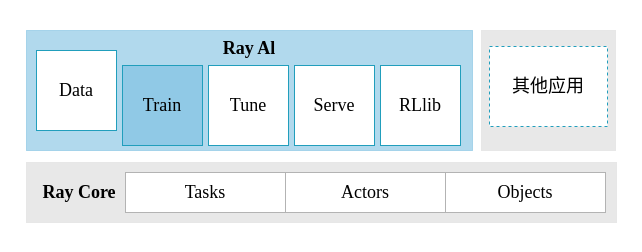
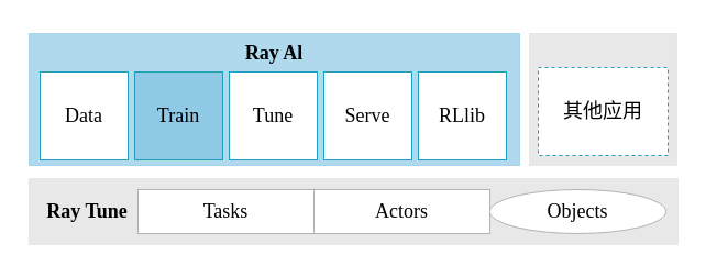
  <mxCell id="0" />
  <mxCell id="1" parent="0" />
  <mxCell id="2" value="" style="rounded=0;whiteSpace=wrap;html=1;strokeColor=none;fillColor=none;" parent="1" vertex="1"><mxGeometry x="20" y="20" width="600" height="210" as="geometry" /></mxCell>
  <mxCell id="3" value="" style="rounded=0;whiteSpace=wrap;html=1;fillColor=#90C9E6;opacity=70;strokeColor=#90C9E6;" parent="1" vertex="1"><mxGeometry x="26" y="30" width="446" height="120" as="geometry" /></mxCell>
  <mxCell id="4" value="&lt;font style=&quot;font-size: 18px;&quot; face=&quot;Times New Roman&quot;&gt;&lt;b style=&quot;&quot;&gt;Ray Al&lt;/b&gt;&lt;/font&gt;" style="text;html=1;strokeColor=none;fillColor=none;align=center;verticalAlign=middle;whiteSpace=wrap;rounded=0;" parent="1" vertex="1"><mxGeometry x="199" y="33" width="100" height="30" as="geometry" /></mxCell>
- <mxCell id="5" value="&lt;font face=&quot;Times New Roman&quot; style=&quot;font-size: 18px;&quot;&gt;Data&lt;/font&gt;" style="whiteSpace=wrap;html=1;aspect=fixed;strokeColor=#219EBC;" parent="1" vertex="1"><mxGeometry x="36" y="50" width="80" height="80" as="geometry" /></mxCell>
+ <mxCell id="5" value="&lt;font face=&quot;Times New Roman&quot; style=&quot;font-size: 18px;&quot;&gt;Data&lt;/font&gt;" style="whiteSpace=wrap;html=1;aspect=fixed;strokeColor=#219EBC;" parent="1" vertex="1"><mxGeometry x="36" y="65" width="80" height="80" as="geometry" /></mxCell>
  <mxCell id="6" value="&lt;font style=&quot;font-size: 18px;&quot; face=&quot;Times New Roman&quot;&gt;Train&lt;/font&gt;" style="whiteSpace=wrap;html=1;aspect=fixed;strokeColor=#219EBC;fillColor=#90c9e6;" parent="1" vertex="1"><mxGeometry x="122" y="65" width="80" height="80" as="geometry" /></mxCell>
  <mxCell id="7" value="&lt;font style=&quot;font-size: 18px;&quot; face=&quot;Times New Roman&quot;&gt;Tune&lt;/font&gt;" style="whiteSpace=wrap;html=1;aspect=fixed;strokeColor=#219EBC;" parent="1" vertex="1"><mxGeometry x="208" y="65" width="80" height="80" as="geometry" /></mxCell>
  <mxCell id="8" value="&lt;font style=&quot;font-size: 18px;&quot; face=&quot;Times New Roman&quot;&gt;Serve&lt;/font&gt;" style="whiteSpace=wrap;html=1;aspect=fixed;strokeColor=#219EBC;" parent="1" vertex="1"><mxGeometry x="294" y="65" width="80" height="80" as="geometry" /></mxCell>
  <mxCell id="9" value="&lt;font style=&quot;font-size: 18px;&quot; face=&quot;Times New Roman&quot;&gt;RLlib&lt;/font&gt;" style="whiteSpace=wrap;html=1;aspect=fixed;strokeColor=#219EBC;" parent="1" vertex="1"><mxGeometry x="380" y="65" width="80" height="80" as="geometry" /></mxCell>
  <mxCell id="10" value="" style="rounded=0;whiteSpace=wrap;html=1;fillColor=#E6E6E6;opacity=90;strokeColor=#E6E6E6;" parent="1" vertex="1"><mxGeometry x="26" y="162" width="590" height="60" as="geometry" /></mxCell>
  <mxCell id="11" value="&lt;font style=&quot;font-size: 18px;&quot; face=&quot;Times New Roman&quot;&gt;Tasks&lt;/font&gt;" style="rounded=0;whiteSpace=wrap;html=1;strokeColor=#B3B3B3;" parent="1" vertex="1"><mxGeometry x="125" y="172" width="160" height="40" as="geometry" /></mxCell>
  <mxCell id="12" value="&lt;font style=&quot;font-size: 18px;&quot; face=&quot;Times New Roman&quot;&gt;Actors&lt;/font&gt;" style="rounded=0;whiteSpace=wrap;html=1;strokeColor=#B3B3B3;" parent="1" vertex="1"><mxGeometry x="285" y="172" width="160" height="40" as="geometry" /></mxCell>
- <mxCell id="13" value="&lt;font style=&quot;font-size: 18px;&quot; face=&quot;Times New Roman&quot;&gt;Objects&lt;/font&gt;" style="rounded=0;whiteSpace=wrap;html=1;strokeColor=#B3B3B3;" parent="1" vertex="1"><mxGeometry x="445" y="172" width="160" height="40" as="geometry" /></mxCell>
+ <mxCell id="13" value="&lt;font style=&quot;font-size: 18px;&quot; face=&quot;Times New Roman&quot;&gt;Objects&lt;/font&gt;" style="ellipse;whiteSpace=wrap;html=1;strokeColor=#B3B3B3;" parent="1" vertex="1"><mxGeometry x="445" y="172" width="160" height="40" as="geometry" /></mxCell>
  <mxCell id="14" value="" style="rounded=0;whiteSpace=wrap;html=1;fillColor=#E6E6E6;opacity=90;strokeColor=#E6E6E6;" parent="1" vertex="1"><mxGeometry x="481" y="30" width="134" height="120" as="geometry" /></mxCell>
- <mxCell id="15" value="&lt;font style=&quot;font-size: 18px;&quot; face=&quot;Times New Roman&quot;&gt;其他应用&lt;/font&gt;" style="rounded=0;whiteSpace=wrap;html=1;strokeColor=#219EBC;dashed=1;fillColor=#FFFFFF;" parent="1" vertex="1"><mxGeometry x="489" y="46" width="118" height="80" as="geometry" /></mxCell>
- <mxCell id="16" value="&lt;font style=&quot;font-size: 18px;&quot; face=&quot;Times New Roman&quot;&gt;&lt;b style=&quot;&quot;&gt;Ray Core&lt;/b&gt;&lt;/font&gt;" style="text;html=1;strokeColor=none;fillColor=none;align=center;verticalAlign=middle;whiteSpace=wrap;rounded=0;" parent="1" vertex="1"><mxGeometry x="29" y="177" width="100" height="30" as="geometry" /></mxCell>
+ <mxCell id="15" value="&lt;font style=&quot;font-size: 18px;&quot; face=&quot;Times New Roman&quot;&gt;其他应用&lt;/font&gt;" style="rounded=0;whiteSpace=wrap;html=1;strokeColor=#219EBC;dashed=1;fillColor=#FFFFFF;" parent="1" vertex="1"><mxGeometry x="489" y="61" width="118" height="80" as="geometry" /></mxCell>
+ <mxCell id="16" value="&lt;font style=&quot;font-size: 18px;&quot; face=&quot;Times New Roman&quot;&gt;&lt;b style=&quot;&quot;&gt;Ray Tune&lt;/b&gt;&lt;/font&gt;" style="text;html=1;strokeColor=none;fillColor=none;align=center;verticalAlign=middle;whiteSpace=wrap;rounded=0;" parent="1" vertex="1"><mxGeometry x="29" y="177" width="100" height="30" as="geometry" /></mxCell>
